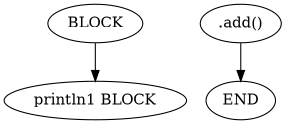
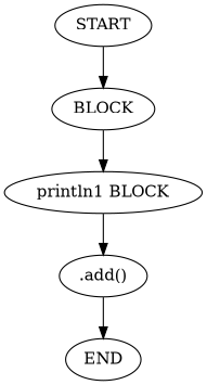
  digraph {
+   n1 [label=START]
    n2 [label=BLOCK]
    n3 [label="println1 BLOCK"]
    n4 [label=END]
    n5 [label=".add()"]
+   n1 -> n2
    n2 -> n3
+   n3 -> n5
    n5 -> n4
  }
